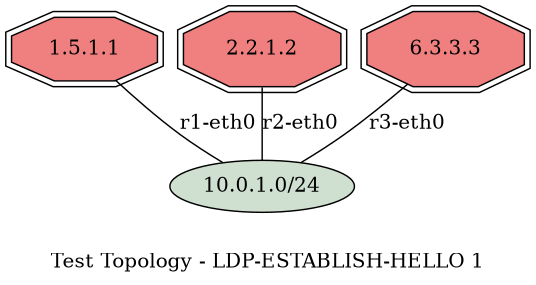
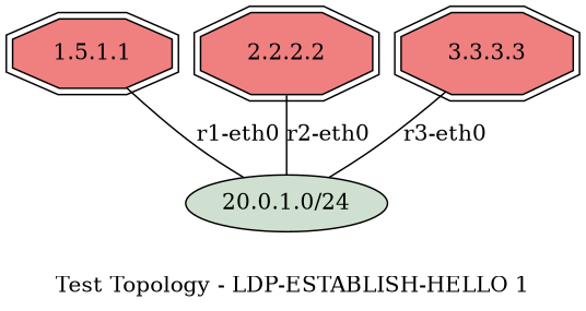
  graph {
    label="Test Topology - LDP-ESTABLISH-HELLO 1"
    node [fillcolor="#f08080" shape=doubleoctagon style=filled]
    n1 [label="1.5.1.1"]
-   n2 [fillcolor="#d0e0d0" label="10.0.1.0/24" shape=oval]
-   n3 [label="2.2.1.2"]
-   n4 [label="6.3.3.3"]
+   n2 [fillcolor="#d0e0d0" label="20.0.1.0/24" shape=oval]
+   n3 [label="2.2.2.2"]
+   n4 [label="3.3.3.3"]
    n1 -- n2 [label="r1-eth0"]
    n3 -- n2 [label="r2-eth0"]
    n4 -- n2 [label="r3-eth0"]
  }
